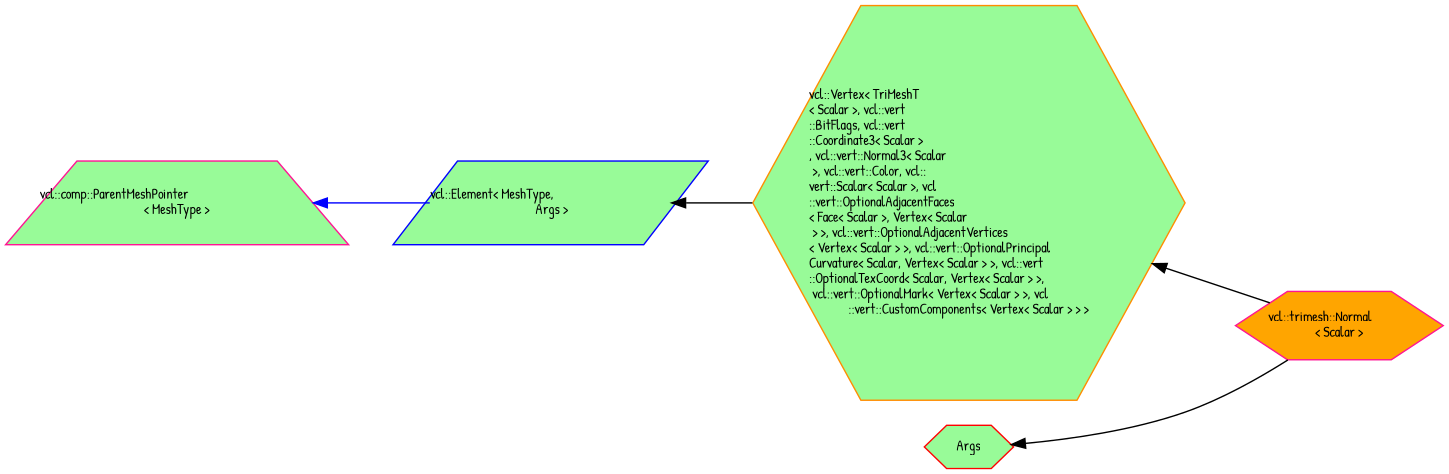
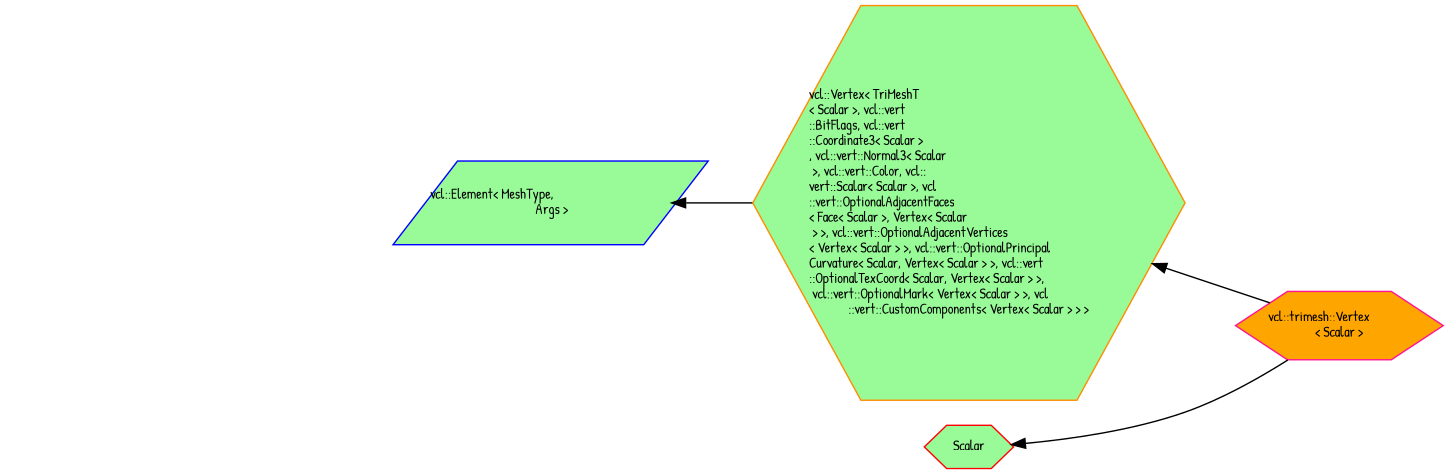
  digraph {
    fontname="Patrick Hand"
    rankdir=LR
    node [color=deeppink fillcolor=palegreen fontname="Patrick Hand" fontsize=10 shape=hexagon style=filled]
    edge [color=black dir=back fontname="Patrick Hand" fontsize=10 labelfontname=Helvetica labelfontsize=10 style=solid]
-   n1 [fillcolor=orange fontcolor=black height=0.2 label="vcl::trimesh::Normal\l\< Scalar \>" width=0.4]
+   n1 [fillcolor=orange fontcolor=black height=0.2 label="vcl::trimesh::Vertex\l\< Scalar \>" width=0.4]
    n2 [color=darkorange height=0.2 label="vcl::Vertex\< TriMeshT\l\< Scalar \>, vcl::vert\l::BitFlags, vcl::vert\l::Coordinate3\< Scalar \>\l, vcl::vert::Normal3\< Scalar\l \>, vcl::vert::Color, vcl::\lvert::Scalar\< Scalar \>, vcl\l::vert::OptionalAdjacentFaces\l\< Face\< Scalar \>, Vertex\< Scalar\l \> \>, vcl::vert::OptionalAdjacentVertices\l\< Vertex\< Scalar \> \>, vcl::vert::OptionalPrincipal\lCurvature\< Scalar, Vertex\< Scalar \> \>, vcl::vert\l::OptionalTexCoord\< Scalar, Vertex\< Scalar \> \>,\l vcl::vert::OptionalMark\< Vertex\< Scalar \> \>, vcl\l::vert::CustomComponents\< Vertex\< Scalar \> \> \>" width=0.4]
    n3 [color=blue height=0.2 label="vcl::Element\< MeshType,\l Args \>" shape=parallelogram width=0.4]
-   n4 [height=0.2 label="vcl::comp::ParentMeshPointer\l\< MeshType \>" shape=trapezium width=0.4]
-   n5 [color=red height=0.2 label=Args width=0.4]
+   n5 [color=red height=0.2 label=Scalar width=0.4]
    n2 -> n1
    n3 -> n2
-   n4 -> n3 [color=blue]
    n5 -> n1
  }
